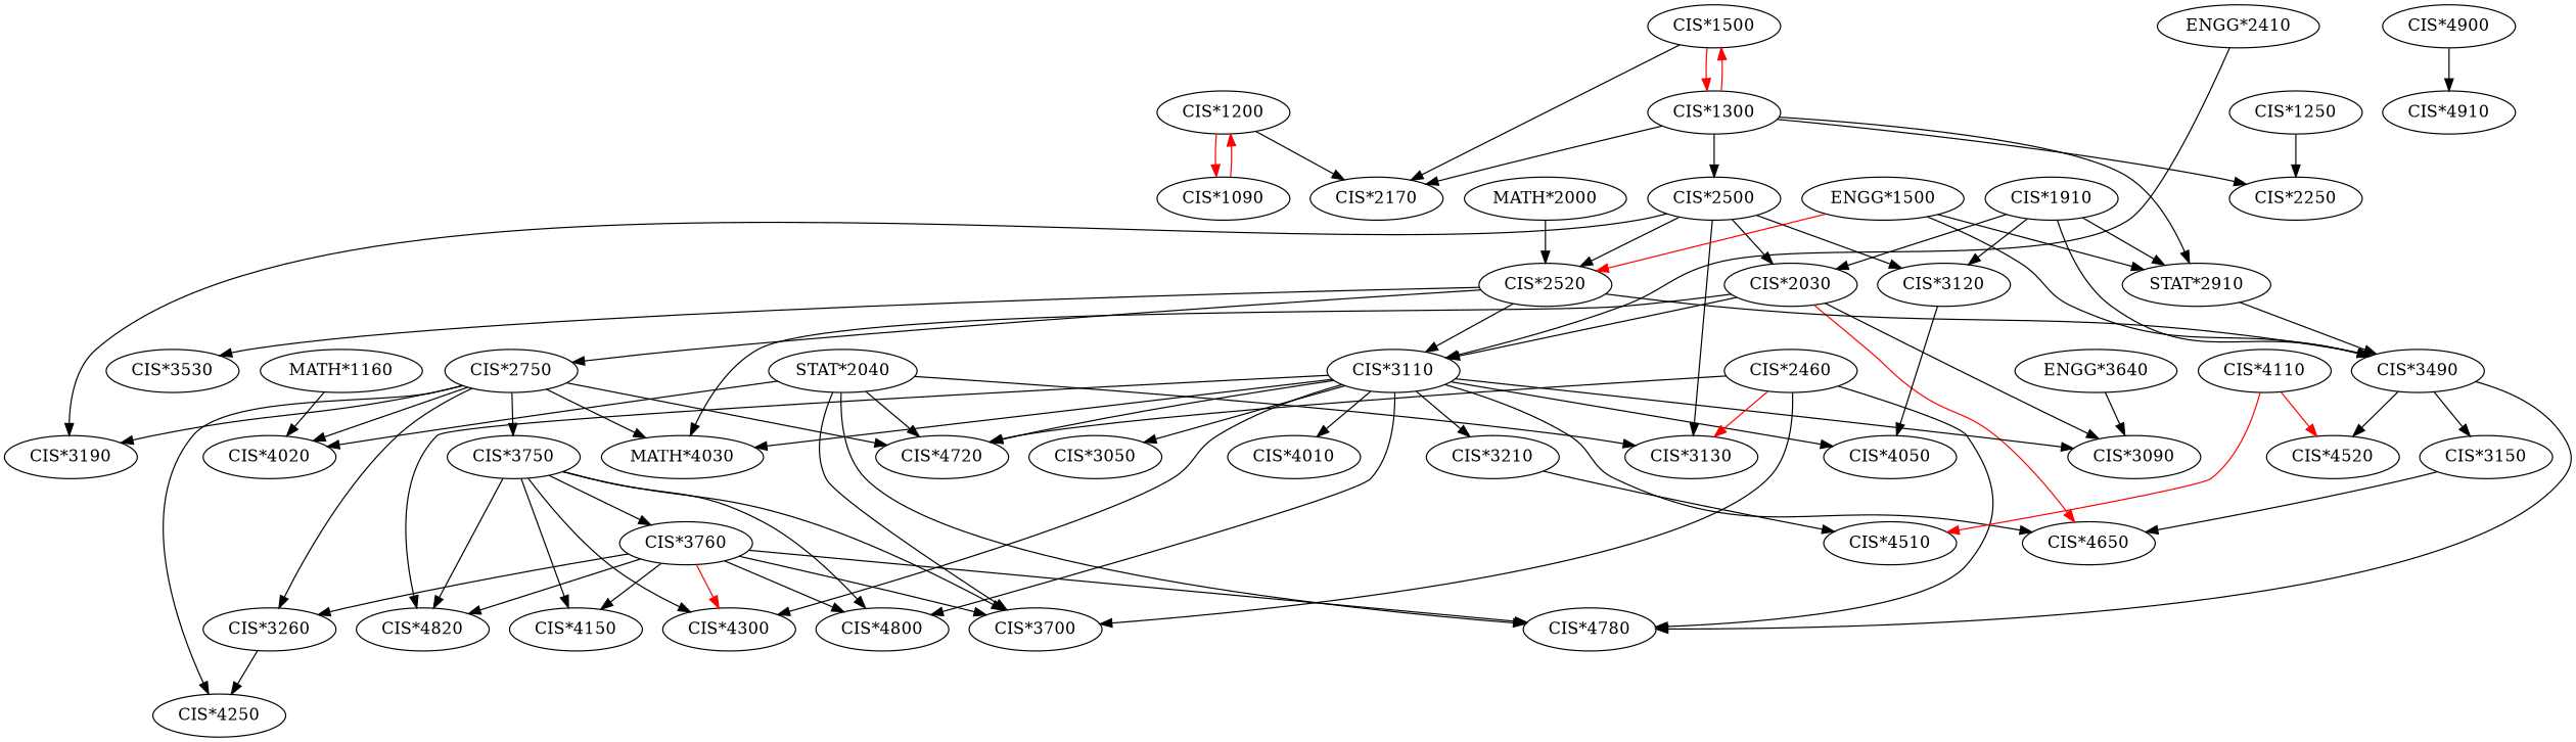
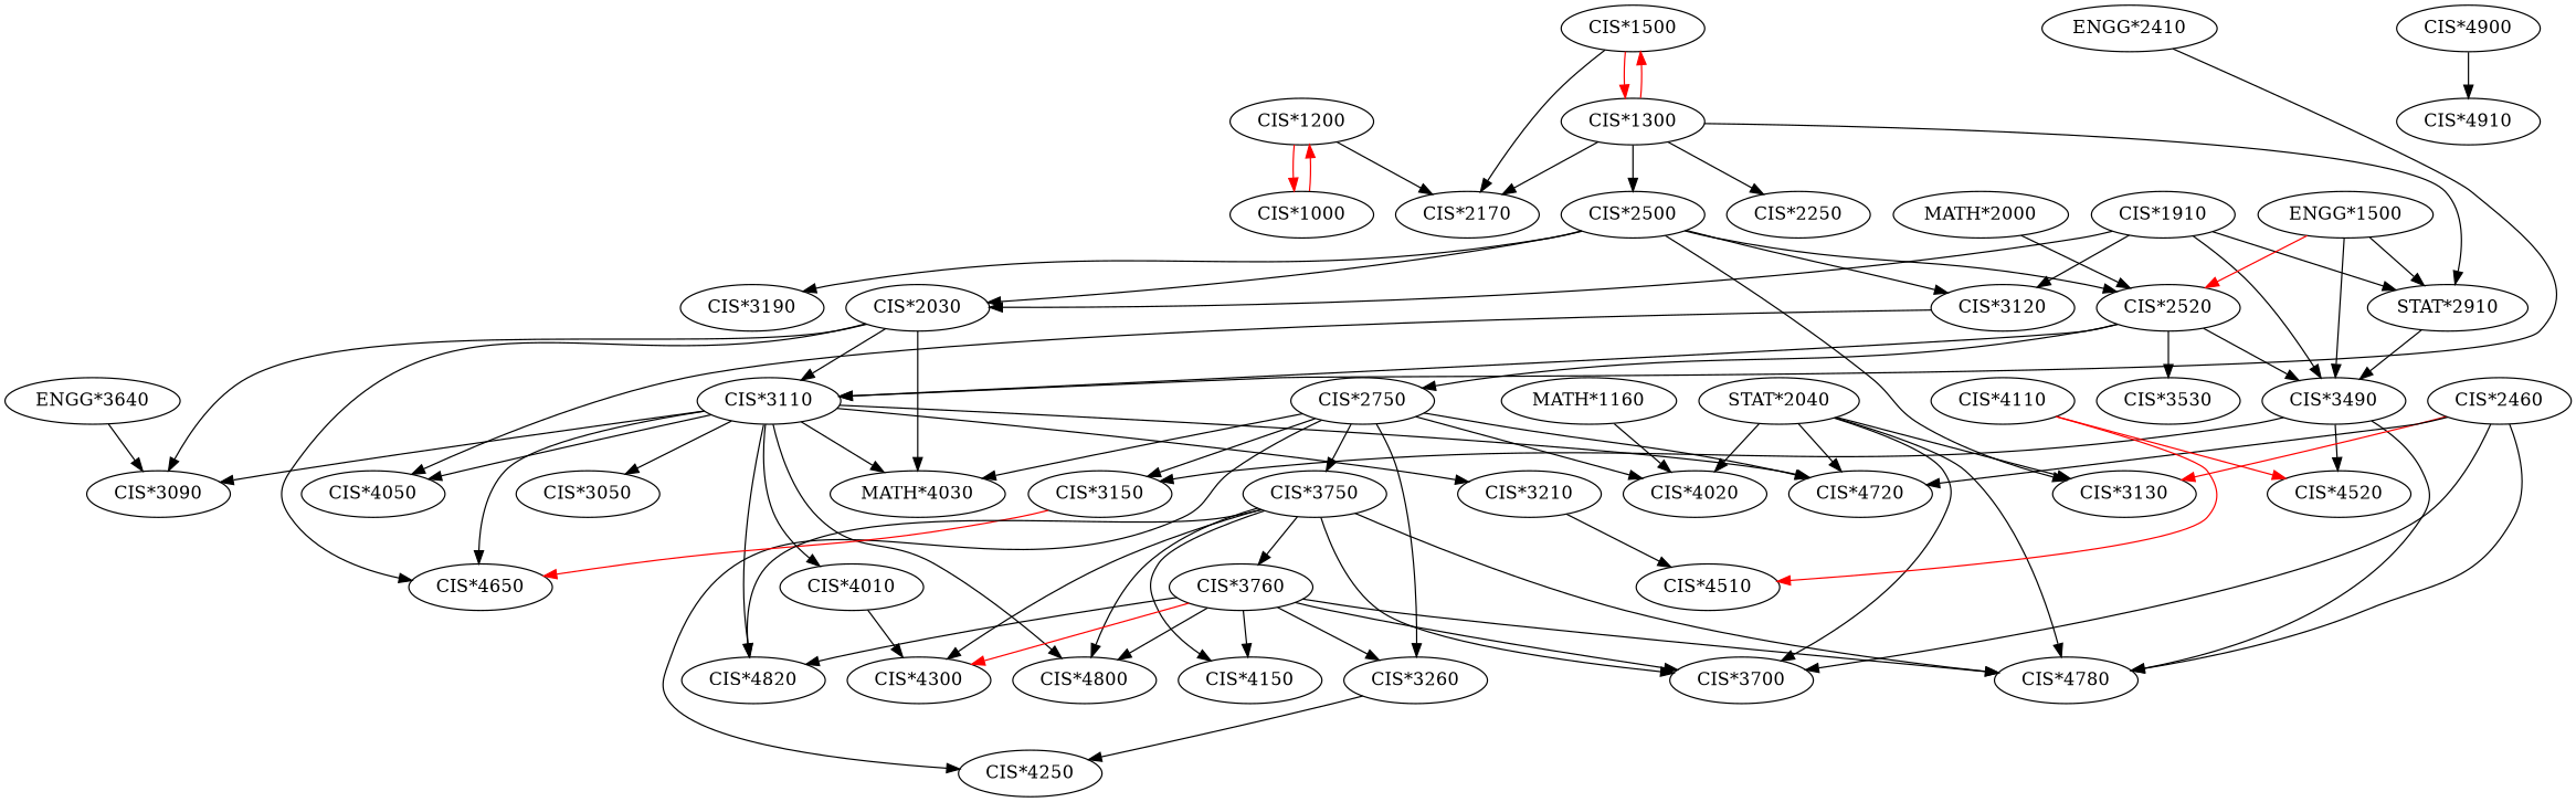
  strict digraph {
    edge [constraint=True]
    "CIS*1200"
-   "CIS*1000" [label="CIS*1090"]
+   "CIS*1000"
    "CIS*2170"
    "CIS*1500"
    "CIS*1300"
    "CIS*2500"
    "CIS*2250"
    n8 [label="STAT*2910"]
    "CIS*2030"
    "CIS*2520"
    "CIS*3120"
    "CIS*3130"
    "CIS*3190"
    "CIS*3490"
    "CIS*3110"
    "CIS*3090"
    n17 [label="MATH*4030"]
    "CIS*4650"
    "CIS*2750"
    "CIS*3530"
    "CIS*4050"
    "CIS*3150"
    "CIS*4780"
    "CIS*4520"
    "CIS*1910"
    "CIS*4720"
    "CIS*3050"
    "CIS*3210"
    "CIS*4010"
    "CIS*4300"
    "CIS*4800"
    "CIS*4820"
    "CIS*3260"
    "CIS*3750"
    "CIS*4020"
    "CIS*4250"
    "CIS*4510"
-   "CIS*1250"
    "CIS*3700"
    "CIS*3760"
    "CIS*4150"
    "ENGG*1500"
    "MATH*2000"
    "ENGG*3640"
    "ENGG*2410"
    "STAT*2040"
    "CIS*2460"
    "MATH*1160"
    "CIS*4110"
    "CIS*4900"
    "CIS*4910"
    "CIS*1200" -> "CIS*1000" [color=red]
    "CIS*1200" -> "CIS*2170" [constraint=45]
    "CIS*1000" -> "CIS*1200" [color=red]
    "CIS*1500" -> "CIS*2170" [constraint=78]
    "CIS*1500" -> "CIS*1300" [color=red]
    "CIS*1300" -> "CIS*2170" [constraint=7]
    "CIS*1300" -> "CIS*1500" [color=red]
    "CIS*1300" -> "CIS*2500" [constraint=85]
    "CIS*1300" -> "CIS*2250" [constraint=69]
    "CIS*1300" -> n8 [constraint=8]
    "CIS*2500" -> "CIS*2030" [constraint=47]
    "CIS*2500" -> "CIS*2520" [constraint=49]
    "CIS*2500" -> "CIS*3120" [constraint=33]
    "CIS*2500" -> "CIS*3130" [constraint=97]
    "CIS*2500" -> "CIS*3190" [constraint=85]
    n8 -> "CIS*3490" [constraint=83]
    "CIS*2030" -> "CIS*3110" [constraint=28]
    "CIS*2030" -> "CIS*3090" [constraint=29]
    "CIS*2030" -> n17 [constraint=24]
-   "CIS*2030" -> "CIS*4650" [constraint=56 color=red]
+   "CIS*2030" -> "CIS*4650" [constraint=56]
    "CIS*2520" -> "CIS*3490" [constraint=19]
    "CIS*2520" -> "CIS*3110" [constraint=70]
    "CIS*2520" -> "CIS*2750" [constraint=65]
    "CIS*2520" -> "CIS*3530" [constraint=30]
    "CIS*3120" -> "CIS*4050" [constraint=32]
    "CIS*3490" -> "CIS*3150" [constraint=39]
    "CIS*3490" -> "CIS*4780" [constraint=53]
    "CIS*3490" -> "CIS*4520" [constraint=18]
    "CIS*3110" -> "CIS*3090" [constraint=22]
    "CIS*3110" -> n17 [constraint=31]
    "CIS*3110" -> "CIS*4650" [constraint=40]
    "CIS*3110" -> "CIS*4050" [constraint=3]
    "CIS*3110" -> "CIS*4720" [constraint=12]
    "CIS*3110" -> "CIS*3050" [constraint=43]
    "CIS*3110" -> "CIS*3210" [constraint=50]
    "CIS*3110" -> "CIS*4010" [constraint=28]
-   "CIS*3110" -> "CIS*4300" [constraint=55]
+   "CIS*4010" -> "CIS*4300" [constraint=55]
    "CIS*3110" -> "CIS*4800" [constraint=58]
    "CIS*3110" -> "CIS*4820" [constraint=76]
    "CIS*2750" -> n17 [constraint=78]
-   "CIS*2750" -> "CIS*3190" [constraint=35]
+   "CIS*2750" -> "CIS*3150" [constraint=35]
    "CIS*2750" -> "CIS*4720" [constraint=69]
    "CIS*2750" -> "CIS*3260" [constraint=63]
    "CIS*2750" -> "CIS*3750" [constraint=56]
    "CIS*2750" -> "CIS*4020" [constraint=20]
    "CIS*2750" -> "CIS*4250" [constraint=3]
-   "CIS*3150" -> "CIS*4650" [constraint=72]
+   "CIS*3150" -> "CIS*4650" [constraint=72 color=red]
    "CIS*1910" -> n8 [constraint=53]
    "CIS*1910" -> "CIS*2030" [constraint=44]
    "CIS*1910" -> "CIS*3120" [constraint=20]
    "CIS*1910" -> "CIS*3490" [constraint=30]
    "CIS*3210" -> "CIS*4510" [constraint=67]
    "CIS*3260" -> "CIS*4250" [constraint=38]
+   "CIS*3750" -> "CIS*4780" [constraint=97]
    "CIS*3750" -> "CIS*4300" [constraint=12]
    "CIS*3750" -> "CIS*4800" [constraint=90]
    "CIS*3750" -> "CIS*4820" [constraint=13]
    "CIS*3750" -> "CIS*3700" [constraint=26]
    "CIS*3750" -> "CIS*3760" [constraint=25]
    "CIS*3750" -> "CIS*4150" [constraint=61]
-   "CIS*1250" -> "CIS*2250" [constraint=78]
    "CIS*3760" -> "CIS*4780" [constraint=26]
    "CIS*3760" -> "CIS*4300" [color=red constraint=69]
    "CIS*3760" -> "CIS*4800" [constraint=76]
    "CIS*3760" -> "CIS*4820" [constraint=43]
    "CIS*3760" -> "CIS*3260" [constraint=79]
    "CIS*3760" -> "CIS*3700" [constraint=70]
    "CIS*3760" -> "CIS*4150" [constraint=24]
    "ENGG*1500" -> n8 [constraint=8]
    "ENGG*1500" -> "CIS*2520" [color=red constraint=34]
    "ENGG*1500" -> "CIS*3490" [constraint=46]
    "MATH*2000" -> "CIS*2520" [constraint=30]
    "ENGG*3640" -> "CIS*3090" [constraint=83]
    "ENGG*2410" -> "CIS*3110" [constraint=0]
    "STAT*2040" -> "CIS*3130" [constraint=61]
    "STAT*2040" -> "CIS*4780" [constraint=56]
    "STAT*2040" -> "CIS*4720" [constraint=73]
    "STAT*2040" -> "CIS*4020" [constraint=14]
    "STAT*2040" -> "CIS*3700" [constraint=1]
    "CIS*2460" -> "CIS*3130" [color=red]
    "CIS*2460" -> "CIS*4780" [constraint=32]
    "CIS*2460" -> "CIS*4720" [constraint=70]
    "CIS*2460" -> "CIS*3700" [constraint=47]
    "MATH*1160" -> "CIS*4020" [constraint=21]
    "CIS*4110" -> "CIS*4520" [color=red]
    "CIS*4110" -> "CIS*4510" [color=red]
    "CIS*4900" -> "CIS*4910" [constraint=38]
  }
